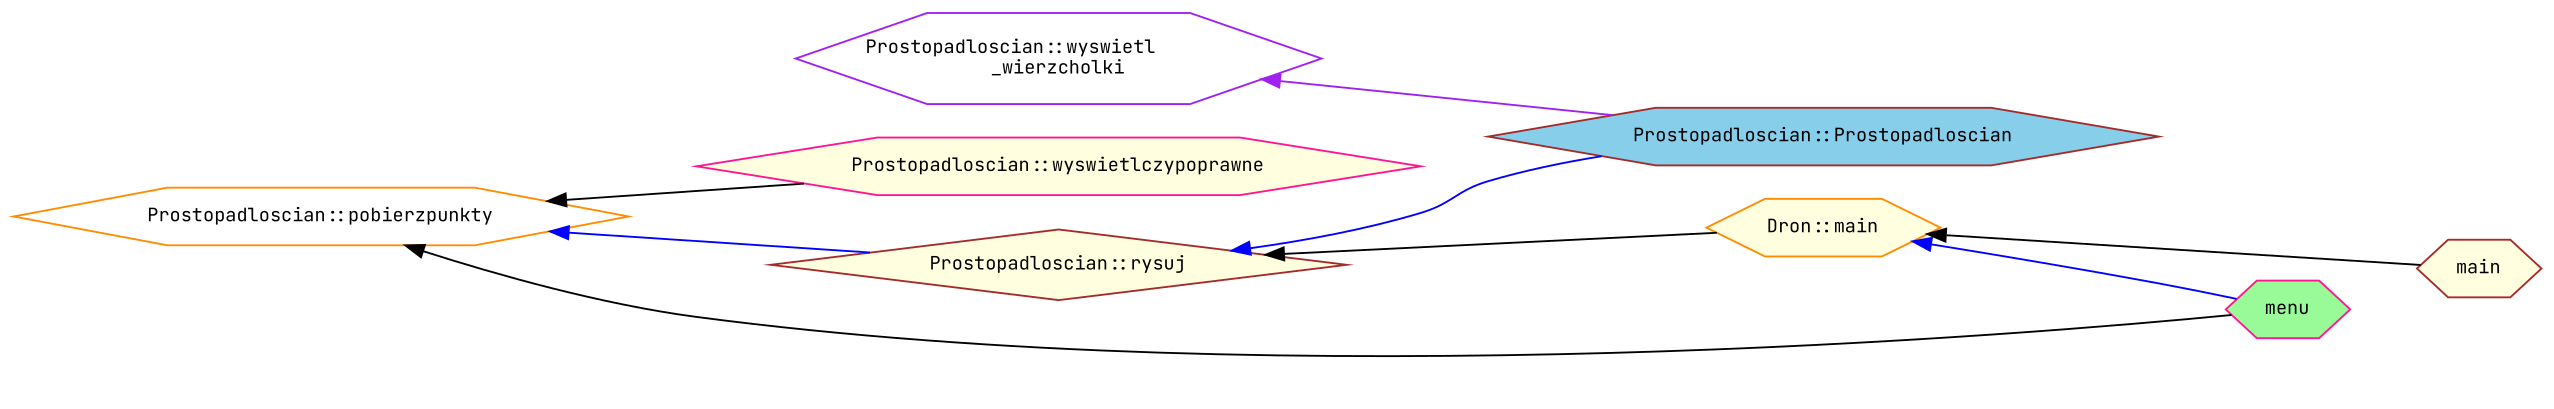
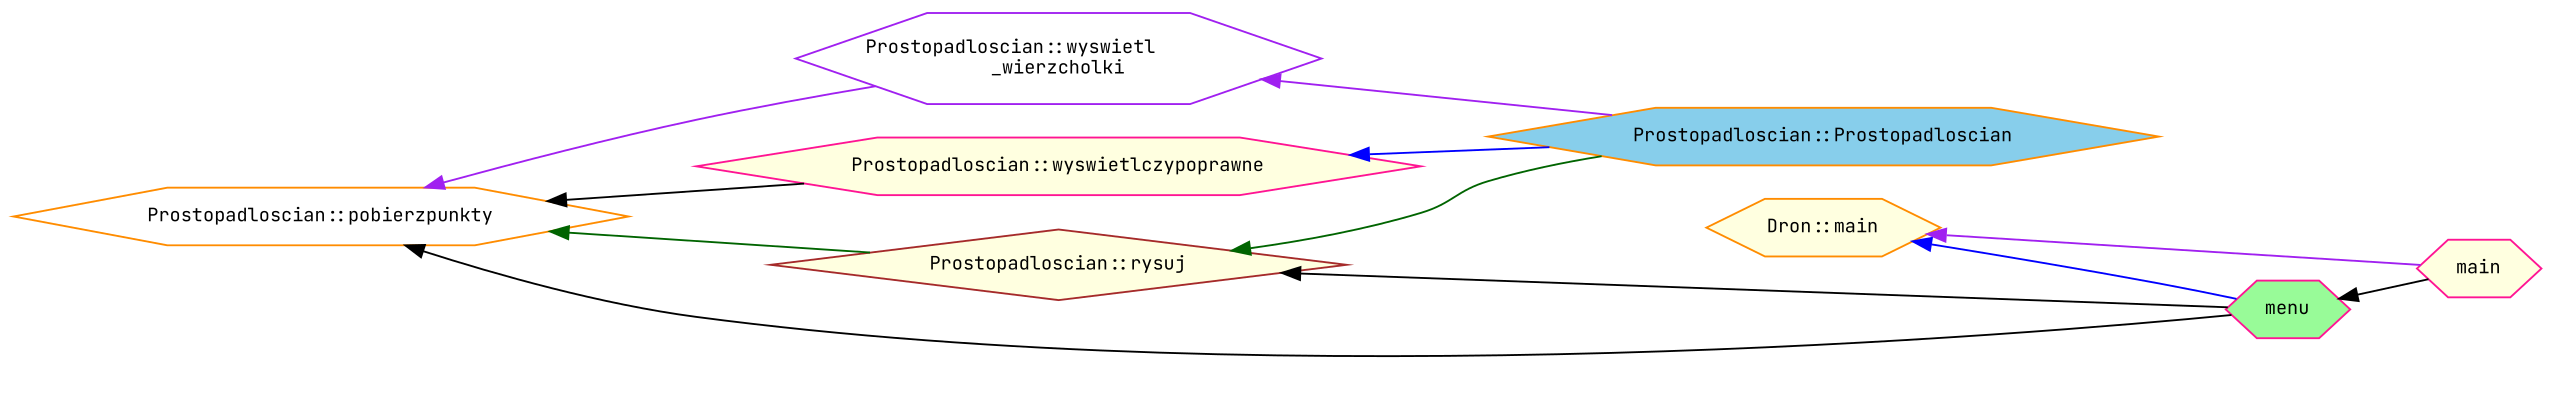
  digraph {
    fontname="JetBrains Mono"
    rankdir=LR
    node [color=deeppink fillcolor=lightyellow fontname="JetBrains Mono" fontsize=10 shape=hexagon style=filled]
    edge [color=black dir=back fontname="JetBrains Mono" fontsize=10 labelfontname=Helvetica labelfontsize=10 style=solid]
    n1 [color=darkorange fillcolor=white fontcolor=black height=0.2 label="Prostopadloscian::pobierzpunkty" width=0.4]
    n2 [color=purple fillcolor=white height=0.2 label="Prostopadloscian::wyswietl\l_wierzcholki" width=0.4]
    n3 [color=brown height=0.2 label="Prostopadloscian::rysuj" shape=diamond width=0.4]
    n4 [height=0.2 label="Prostopadloscian::wyswietlczypoprawne" width=0.4]
    n5 [fillcolor=palegreen height=0.2 label=menu width=0.4]
-   n6 [color=brown fillcolor=skyblue height=0.2 label="Prostopadloscian::Prostopadloscian" width=0.4]
+   n6 [color=darkorange fillcolor=skyblue height=0.2 label="Prostopadloscian::Prostopadloscian" width=0.4]
    n7 [color=darkorange height=0.2 label="Dron::main" width=0.4]
-   n8 [color=brown height=0.2 label=main width=0.4]
-   n1 -> n3 [color=blue]
+   n8 [height=0.2 label=main width=0.4]
+   n1 -> n2 [color=purple]
+   n1 -> n3 [color=darkgreen]
    n1 -> n4
    n1 -> n5
    n2 -> n6 [color=purple]
-   n3 -> n6 [color=blue]
-   n3 -> n7
+   n3 -> n6 [color=darkgreen]
+   n3 -> n5
+   n4 -> n6 [color=blue]
+   n5 -> n8
    n7 -> n5 [color=blue]
-   n7 -> n8
+   n7 -> n8 [color=purple]
  }
